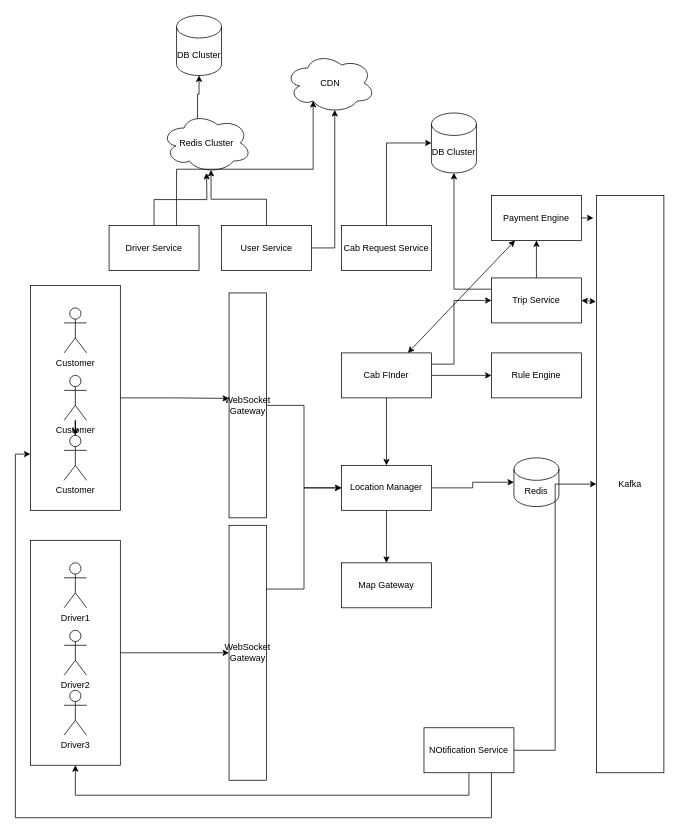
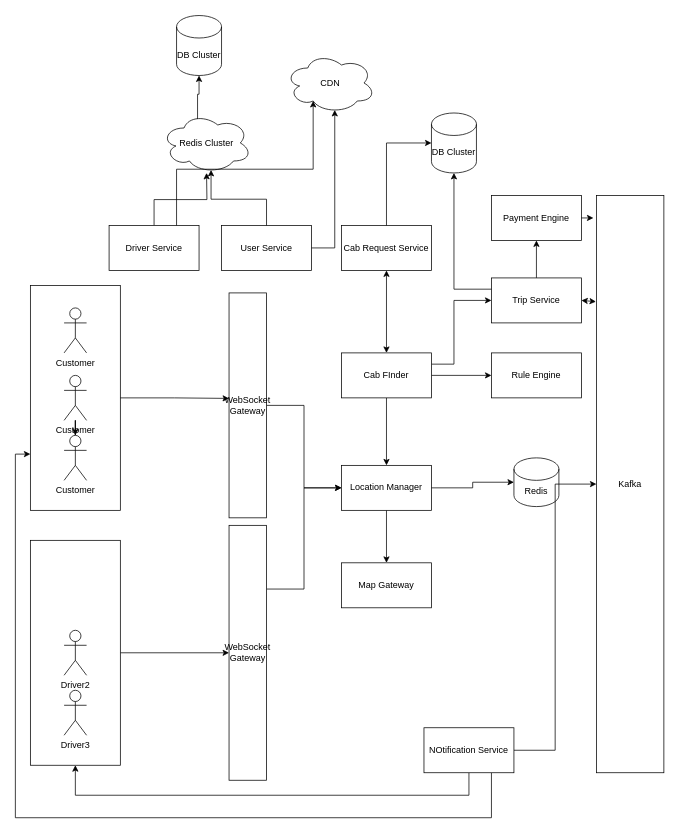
  <mxCell id="0" />
  <mxCell id="1" parent="0" />
  <mxCell id="2" style="edgeStyle=orthogonalEdgeStyle;rounded=0;orthogonalLoop=1;jettySize=auto;html=1;exitX=1;exitY=0.5;exitDx=0;exitDy=0;entryX=0;entryY=0.5;entryDx=0;entryDy=0;" parent="1" source="3" target="8" edge="1"><mxGeometry relative="1" as="geometry" /></mxCell>
  <mxCell id="3" value="" style="rounded=0;whiteSpace=wrap;html=1;" parent="1" vertex="1"><mxGeometry x="40" y="720" width="120" height="300" as="geometry" /></mxCell>
  <mxCell id="4" value="Driver2" style="shape=umlActor;verticalLabelPosition=bottom;verticalAlign=top;html=1;outlineConnect=0;" parent="1" vertex="1"><mxGeometry x="85" y="840" width="30" height="60" as="geometry" /></mxCell>
- <mxCell id="5" value="Driver1" style="shape=umlActor;verticalLabelPosition=bottom;verticalAlign=top;html=1;outlineConnect=0;" parent="1" vertex="1"><mxGeometry x="85" y="750" width="30" height="60" as="geometry" /></mxCell>
  <mxCell id="6" value="Driver3" style="shape=umlActor;verticalLabelPosition=bottom;verticalAlign=top;html=1;outlineConnect=0;" parent="1" vertex="1"><mxGeometry x="85" y="920" width="30" height="60" as="geometry" /></mxCell>
  <mxCell id="7" style="edgeStyle=orthogonalEdgeStyle;rounded=0;orthogonalLoop=1;jettySize=auto;html=1;exitX=1;exitY=0.25;exitDx=0;exitDy=0;entryX=0;entryY=0.5;entryDx=0;entryDy=0;" parent="1" source="8" target="18" edge="1"><mxGeometry relative="1" as="geometry" /></mxCell>
  <mxCell id="8" value="WebSocket Gateway" style="rounded=0;whiteSpace=wrap;html=1;" parent="1" vertex="1"><mxGeometry x="305" y="700" width="50" height="340" as="geometry" /></mxCell>
  <mxCell id="9" value="" style="rounded=0;whiteSpace=wrap;html=1;" parent="1" vertex="1"><mxGeometry x="40" y="380" width="120" height="300" as="geometry" /></mxCell>
  <mxCell id="10" value="" style="edgeStyle=orthogonalEdgeStyle;rounded=0;orthogonalLoop=1;jettySize=auto;html=1;" parent="1" source="11" target="13" edge="1"><mxGeometry relative="1" as="geometry" /></mxCell>
  <mxCell id="11" value="Customer" style="shape=umlActor;verticalLabelPosition=bottom;verticalAlign=top;html=1;outlineConnect=0;" parent="1" vertex="1"><mxGeometry x="85" y="500" width="30" height="60" as="geometry" /></mxCell>
  <mxCell id="12" value="Customer" style="shape=umlActor;verticalLabelPosition=bottom;verticalAlign=top;html=1;outlineConnect=0;" parent="1" vertex="1"><mxGeometry x="85" y="410" width="30" height="60" as="geometry" /></mxCell>
  <mxCell id="13" value="Customer" style="shape=umlActor;verticalLabelPosition=bottom;verticalAlign=top;html=1;outlineConnect=0;" parent="1" vertex="1"><mxGeometry x="85" y="580" width="30" height="60" as="geometry" /></mxCell>
  <mxCell id="14" style="edgeStyle=orthogonalEdgeStyle;rounded=0;orthogonalLoop=1;jettySize=auto;html=1;exitX=1;exitY=0.5;exitDx=0;exitDy=0;entryX=0;entryY=0.5;entryDx=0;entryDy=0;" parent="1" source="15" target="18" edge="1"><mxGeometry relative="1" as="geometry" /></mxCell>
  <mxCell id="15" value="WebSocket Gateway" style="rounded=0;whiteSpace=wrap;html=1;" parent="1" vertex="1"><mxGeometry x="305" y="390" width="50" height="300" as="geometry" /></mxCell>
  <mxCell id="16" style="edgeStyle=orthogonalEdgeStyle;rounded=0;orthogonalLoop=1;jettySize=auto;html=1;exitX=1;exitY=0.5;exitDx=0;exitDy=0;entryX=0;entryY=0.469;entryDx=0;entryDy=0;entryPerimeter=0;" parent="1" source="9" target="15" edge="1"><mxGeometry relative="1" as="geometry" /></mxCell>
  <mxCell id="17" style="edgeStyle=orthogonalEdgeStyle;rounded=0;orthogonalLoop=1;jettySize=auto;html=1;exitX=0.5;exitY=1;exitDx=0;exitDy=0;entryX=0.5;entryY=0;entryDx=0;entryDy=0;" parent="1" source="18" target="19" edge="1"><mxGeometry relative="1" as="geometry" /></mxCell>
  <mxCell id="18" value="Location Manager" style="rounded=0;whiteSpace=wrap;html=1;" parent="1" vertex="1"><mxGeometry x="455" y="620" width="120" height="60" as="geometry" /></mxCell>
  <mxCell id="19" value="Map Gateway" style="rounded=0;whiteSpace=wrap;html=1;" parent="1" vertex="1"><mxGeometry x="455" y="750" width="120" height="60" as="geometry" /></mxCell>
  <mxCell id="20" value="Redis" style="shape=cylinder3;whiteSpace=wrap;html=1;boundedLbl=1;backgroundOutline=1;size=15;" parent="1" vertex="1"><mxGeometry x="685" y="610" width="60" height="65" as="geometry" /></mxCell>
  <mxCell id="21" style="edgeStyle=orthogonalEdgeStyle;rounded=0;orthogonalLoop=1;jettySize=auto;html=1;exitX=1;exitY=0.5;exitDx=0;exitDy=0;entryX=0;entryY=0.5;entryDx=0;entryDy=0;entryPerimeter=0;" parent="1" source="18" target="20" edge="1"><mxGeometry relative="1" as="geometry" /></mxCell>
  <mxCell id="22" style="edgeStyle=orthogonalEdgeStyle;rounded=0;orthogonalLoop=1;jettySize=auto;html=1;exitX=0.5;exitY=1;exitDx=0;exitDy=0;entryX=0.5;entryY=0;entryDx=0;entryDy=0;" parent="1" source="25" target="18" edge="1"><mxGeometry relative="1" as="geometry" /></mxCell>
  <mxCell id="23" style="edgeStyle=orthogonalEdgeStyle;rounded=0;orthogonalLoop=1;jettySize=auto;html=1;exitX=1;exitY=0.5;exitDx=0;exitDy=0;" parent="1" source="25" target="27" edge="1"><mxGeometry relative="1" as="geometry"><mxPoint x="655" y="450" as="targetPoint" /></mxGeometry></mxCell>
  <mxCell id="24" style="edgeStyle=orthogonalEdgeStyle;rounded=0;orthogonalLoop=1;jettySize=auto;html=1;exitX=1;exitY=0.25;exitDx=0;exitDy=0;entryX=0;entryY=0.5;entryDx=0;entryDy=0;" parent="1" source="25" target="30" edge="1"><mxGeometry relative="1" as="geometry"><Array as="points"><mxPoint x="605" y="485" /><mxPoint x="605" y="400" /></Array></mxGeometry></mxCell>
  <mxCell id="25" value="Cab FInder" style="rounded=0;whiteSpace=wrap;html=1;" parent="1" vertex="1"><mxGeometry x="455" y="470" width="120" height="60" as="geometry" /></mxCell>
  <mxCell id="26" value="Cab Request Service" style="rounded=0;whiteSpace=wrap;html=1;" parent="1" vertex="1"><mxGeometry x="455" y="300" width="120" height="60" as="geometry" /></mxCell>
  <mxCell id="27" value="Rule Engine" style="rounded=0;whiteSpace=wrap;html=1;" parent="1" vertex="1"><mxGeometry x="655" y="470" width="120" height="60" as="geometry" /></mxCell>
- <mxCell id="28" value="" style="endArrow=classic;startArrow=classic;html=1;rounded=0;" parent="1" source="25" target="37" edge="1"><mxGeometry width="50" height="50" relative="1" as="geometry"><mxPoint x="395" y="550" as="sourcePoint" /><mxPoint x="445" y="500" as="targetPoint" /></mxGeometry></mxCell>
+ <mxCell id="28" value="" style="endArrow=classic;startArrow=classic;html=1;rounded=0;entryX=0.5;entryY=1;entryDx=0;entryDy=0;" parent="1" source="25" target="26" edge="1"><mxGeometry width="50" height="50" relative="1" as="geometry"><mxPoint x="395" y="550" as="sourcePoint" /><mxPoint x="445" y="500" as="targetPoint" /></mxGeometry></mxCell>
  <mxCell id="29" style="edgeStyle=orthogonalEdgeStyle;rounded=0;orthogonalLoop=1;jettySize=auto;html=1;exitX=0.5;exitY=0;exitDx=0;exitDy=0;entryX=0.5;entryY=1;entryDx=0;entryDy=0;" parent="1" source="30" target="37" edge="1"><mxGeometry relative="1" as="geometry" /></mxCell>
  <mxCell id="30" value="Trip Service" style="rounded=0;whiteSpace=wrap;html=1;" parent="1" vertex="1"><mxGeometry x="655" y="370" width="120" height="60" as="geometry" /></mxCell>
  <mxCell id="31" value="DB Cluster" style="shape=cylinder3;whiteSpace=wrap;html=1;boundedLbl=1;backgroundOutline=1;size=15;" parent="1" vertex="1"><mxGeometry x="575" y="150" width="60" height="80" as="geometry" /></mxCell>
  <mxCell id="32" value="Kafka" style="rounded=0;whiteSpace=wrap;html=1;" parent="1" vertex="1"><mxGeometry x="795" y="260" width="90" height="770" as="geometry" /></mxCell>
  <mxCell id="33" style="edgeStyle=orthogonalEdgeStyle;rounded=0;orthogonalLoop=1;jettySize=auto;html=1;exitX=1;exitY=0.5;exitDx=0;exitDy=0;" parent="1" source="36" target="32" edge="1"><mxGeometry relative="1" as="geometry" /></mxCell>
  <mxCell id="34" style="edgeStyle=orthogonalEdgeStyle;rounded=0;orthogonalLoop=1;jettySize=auto;html=1;entryX=0.5;entryY=1;entryDx=0;entryDy=0;" parent="1" source="36" target="3" edge="1"><mxGeometry relative="1" as="geometry"><Array as="points"><mxPoint x="625" y="1060" /><mxPoint x="100" y="1060" /></Array></mxGeometry></mxCell>
  <mxCell id="35" style="edgeStyle=orthogonalEdgeStyle;rounded=0;orthogonalLoop=1;jettySize=auto;html=1;exitX=0.75;exitY=1;exitDx=0;exitDy=0;entryX=0;entryY=0.75;entryDx=0;entryDy=0;" parent="1" source="36" target="9" edge="1"><mxGeometry relative="1" as="geometry"><Array as="points"><mxPoint x="655" y="1090" /><mxPoint x="20" y="1090" /><mxPoint x="20" y="605" /></Array></mxGeometry></mxCell>
  <mxCell id="36" value="NOtification Service" style="rounded=0;whiteSpace=wrap;html=1;" parent="1" vertex="1"><mxGeometry x="565" y="970" width="120" height="60" as="geometry" /></mxCell>
  <mxCell id="37" value="Payment Engine" style="rounded=0;whiteSpace=wrap;html=1;" parent="1" vertex="1"><mxGeometry x="655" y="260" width="120" height="60" as="geometry" /></mxCell>
  <mxCell id="38" style="edgeStyle=orthogonalEdgeStyle;rounded=0;orthogonalLoop=1;jettySize=auto;html=1;exitX=1;exitY=0.5;exitDx=0;exitDy=0;entryX=-0.044;entryY=0.04;entryDx=0;entryDy=0;entryPerimeter=0;" parent="1" source="37" target="32" edge="1"><mxGeometry relative="1" as="geometry" /></mxCell>
  <mxCell id="39" style="edgeStyle=orthogonalEdgeStyle;rounded=0;orthogonalLoop=1;jettySize=auto;html=1;exitX=0;exitY=0.25;exitDx=0;exitDy=0;entryX=0.5;entryY=1;entryDx=0;entryDy=0;entryPerimeter=0;" parent="1" source="30" target="31" edge="1"><mxGeometry relative="1" as="geometry" /></mxCell>
  <mxCell id="40" value="User Service" style="rounded=0;whiteSpace=wrap;html=1;" parent="1" vertex="1"><mxGeometry x="295" y="300" width="120" height="60" as="geometry" /></mxCell>
  <mxCell id="41" style="edgeStyle=orthogonalEdgeStyle;rounded=0;orthogonalLoop=1;jettySize=auto;html=1;exitX=0.5;exitY=0;exitDx=0;exitDy=0;" parent="1" source="42" edge="1"><mxGeometry relative="1" as="geometry"><mxPoint x="275" y="230" as="targetPoint" /></mxGeometry></mxCell>
  <mxCell id="42" value="Driver Service" style="rounded=0;whiteSpace=wrap;html=1;" parent="1" vertex="1"><mxGeometry x="145" y="300" width="120" height="60" as="geometry" /></mxCell>
  <mxCell id="43" value="DB Cluster" style="shape=cylinder3;whiteSpace=wrap;html=1;boundedLbl=1;backgroundOutline=1;size=15;" parent="1" vertex="1"><mxGeometry x="235" y="20" width="60" height="80" as="geometry" /></mxCell>
  <mxCell id="44" value="Redis Cluster" style="ellipse;shape=cloud;whiteSpace=wrap;html=1;" parent="1" vertex="1"><mxGeometry x="215" y="150" width="120" height="80" as="geometry" /></mxCell>
  <mxCell id="45" style="edgeStyle=orthogonalEdgeStyle;rounded=0;orthogonalLoop=1;jettySize=auto;html=1;exitX=0.5;exitY=0;exitDx=0;exitDy=0;entryX=0.55;entryY=0.95;entryDx=0;entryDy=0;entryPerimeter=0;" parent="1" source="40" target="44" edge="1"><mxGeometry relative="1" as="geometry" /></mxCell>
  <mxCell id="46" style="edgeStyle=orthogonalEdgeStyle;rounded=0;orthogonalLoop=1;jettySize=auto;html=1;exitX=0.4;exitY=0.1;exitDx=0;exitDy=0;exitPerimeter=0;entryX=0.5;entryY=1;entryDx=0;entryDy=0;entryPerimeter=0;" parent="1" source="44" target="43" edge="1"><mxGeometry relative="1" as="geometry" /></mxCell>
  <mxCell id="47" style="edgeStyle=orthogonalEdgeStyle;rounded=0;orthogonalLoop=1;jettySize=auto;html=1;exitX=0.5;exitY=0;exitDx=0;exitDy=0;entryX=0;entryY=0.5;entryDx=0;entryDy=0;entryPerimeter=0;" parent="1" source="26" target="31" edge="1"><mxGeometry relative="1" as="geometry" /></mxCell>
  <mxCell id="48" value="" style="endArrow=classic;startArrow=classic;html=1;rounded=0;entryX=-0.007;entryY=0.184;entryDx=0;entryDy=0;entryPerimeter=0;exitX=1;exitY=0.5;exitDx=0;exitDy=0;" parent="1" source="30" target="32" edge="1"><mxGeometry width="50" height="50" relative="1" as="geometry"><mxPoint x="395" y="530" as="sourcePoint" /><mxPoint x="445" y="480" as="targetPoint" /></mxGeometry></mxCell>
  <mxCell id="49" value="CDN" style="ellipse;shape=cloud;whiteSpace=wrap;html=1;" vertex="1" parent="1"><mxGeometry x="380" y="70" width="120" height="80" as="geometry" /></mxCell>
  <mxCell id="50" style="edgeStyle=orthogonalEdgeStyle;rounded=0;orthogonalLoop=1;jettySize=auto;html=1;exitX=1;exitY=0.5;exitDx=0;exitDy=0;entryX=0.55;entryY=0.95;entryDx=0;entryDy=0;entryPerimeter=0;" edge="1" parent="1" source="40" target="49"><mxGeometry relative="1" as="geometry" /></mxCell>
  <mxCell id="51" style="edgeStyle=orthogonalEdgeStyle;rounded=0;orthogonalLoop=1;jettySize=auto;html=1;exitX=0.75;exitY=0;exitDx=0;exitDy=0;entryX=0.31;entryY=0.8;entryDx=0;entryDy=0;entryPerimeter=0;" edge="1" parent="1" source="42" target="49"><mxGeometry relative="1" as="geometry" /></mxCell>
